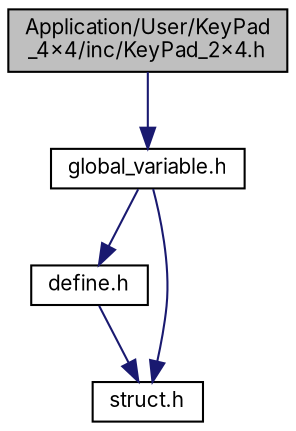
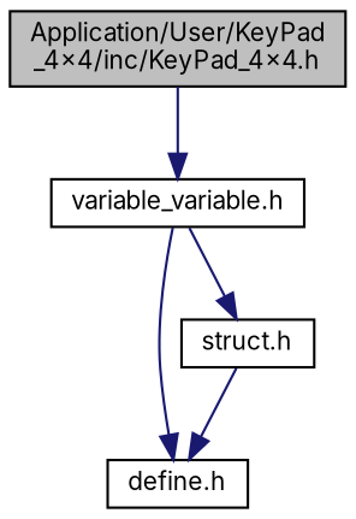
  digraph {
    fontname=Inter
    node [color=black fillcolor=white fontname=Inter fontsize=10 shape=record style=filled]
    edge [color=midnightblue fontname=Inter fontsize=10 labelfontname=Helvetica labelfontsize=10 style=solid]
-   n1 [fillcolor=grey75 fontcolor=black height=0.2 label="Application/User/KeyPad\l_4x4/inc/KeyPad_2x4.h" width=0.4]
-   n2 [height=0.2 label="global_variable.h" width=0.4]
+   n1 [fillcolor=grey75 fontcolor=black height=0.2 label="Application/User/KeyPad\l_4x4/inc/KeyPad_4x4.h" width=0.4]
+   n2 [height=0.2 label="variable_variable.h" width=0.4]
    n3 [height=0.2 label="define.h" width=0.4]
    n4 [height=0.2 label="struct.h" width=0.4]
    n1 -> n2
    n2 -> n3
    n2 -> n4
-   n3 -> n4
+   n4 -> n3
  }
